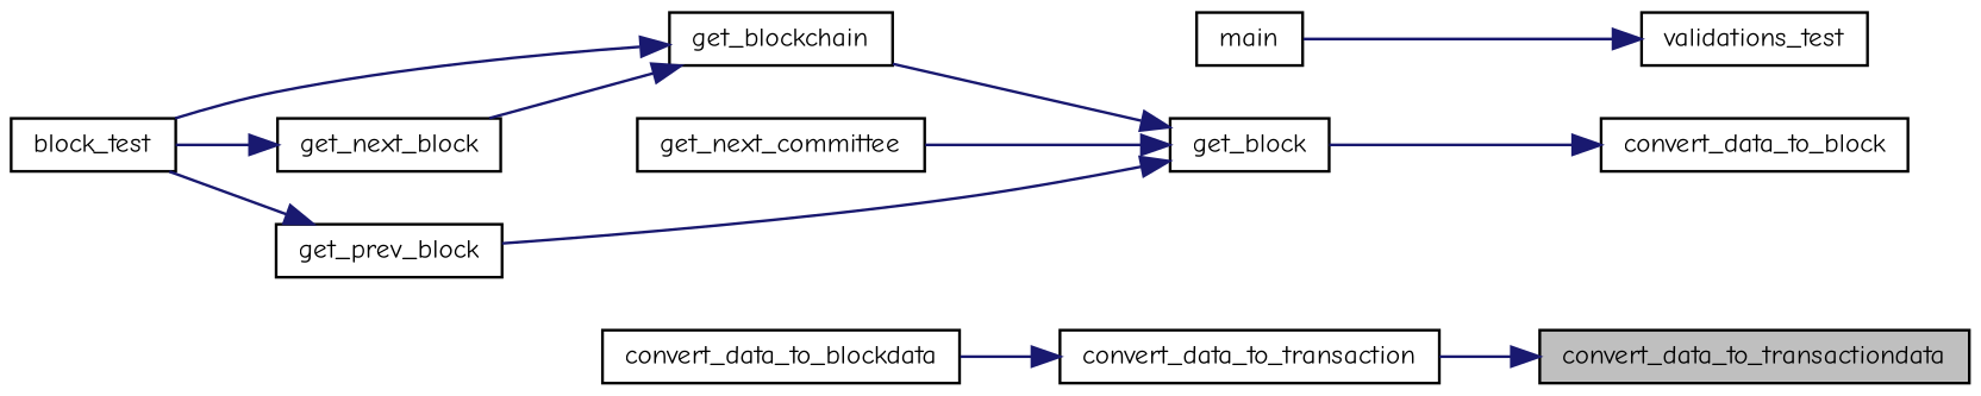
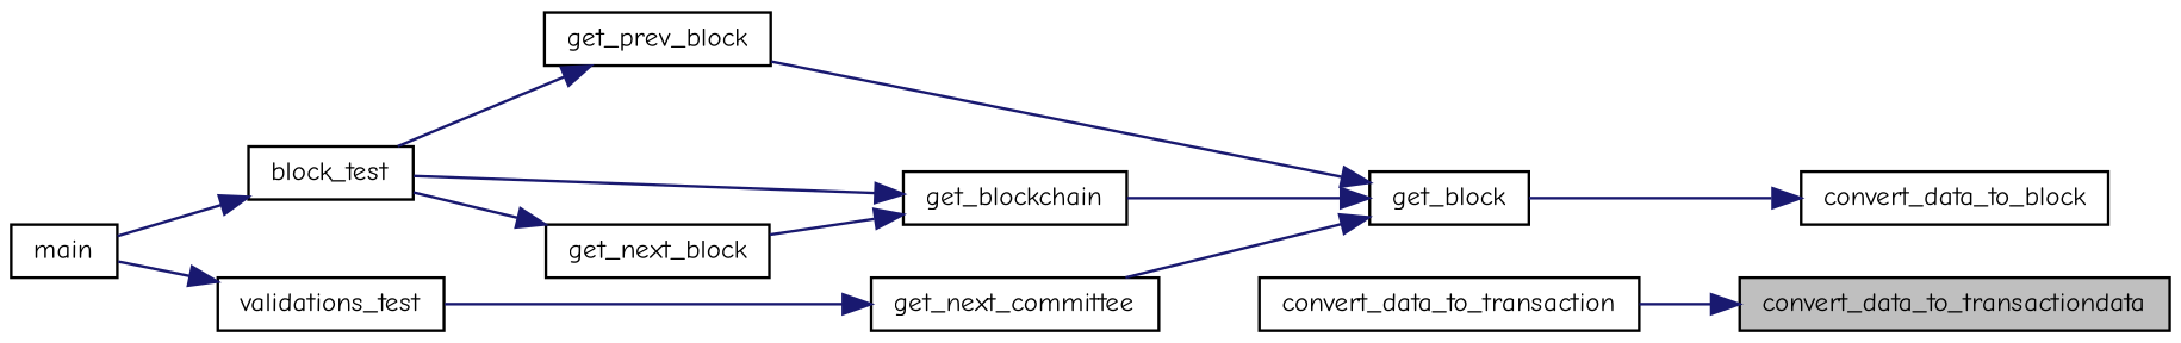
  digraph {
    fontname="Comic Neue"
    rankdir=RL
    node [color=black fillcolor=white fontname="Comic Neue" fontsize=10 shape=record style=filled]
    edge [color=midnightblue dir=back fontname="Comic Neue" fontsize=10 labelfontname=Helvetica labelfontsize=10 style=solid]
    n1 [fillcolor=grey75 fontcolor=black height=0.2 label=convert_data_to_transactiondata width=0.4]
    n2 [height=0.2 label=convert_data_to_transaction width=0.4]
-   n3 [height=0.2 label=convert_data_to_blockdata width=0.4]
    n4 [height=0.2 label=convert_data_to_block width=0.4]
    n5 [height=0.2 label=get_block width=0.4]
    n6 [height=0.2 label=get_blockchain width=0.4]
    n7 [height=0.2 label=get_next_committee width=0.4]
    n8 [height=0.2 label=get_prev_block width=0.4]
    n9 [height=0.2 label=block_test width=0.4]
    n10 [height=0.2 label=get_next_block width=0.4]
    n11 [height=0.2 label=validations_test width=0.4]
    n12 [height=0.2 label=main width=0.4]
    n1 -> n2
-   n2 -> n3
    n4 -> n5
    n5 -> n6
    n5 -> n7
    n5 -> n8
    n6 -> n9
    n6 -> n10
+   n7 -> n11
    n8 -> n9
+   n9 -> n12
    n10 -> n9
    n11 -> n12
  }
